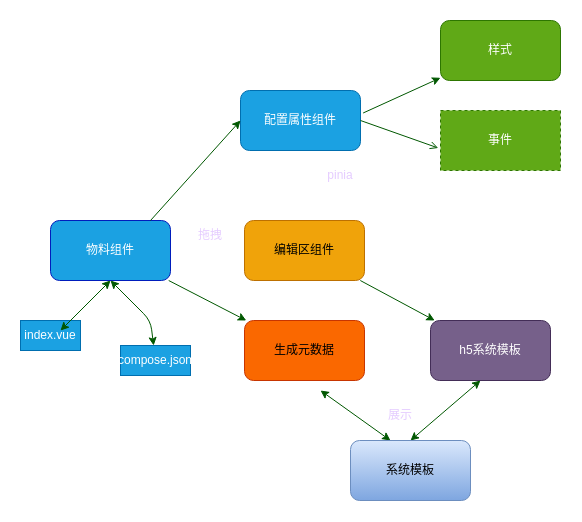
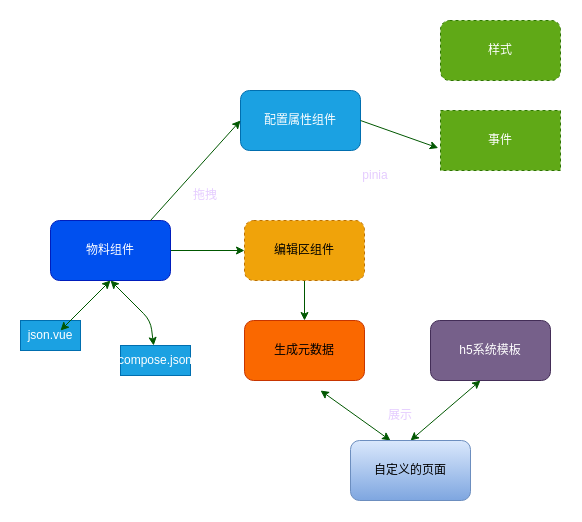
  <mxCell id="0" />
  <mxCell id="1" parent="0" />
- <mxCell id="2" value="" style="edgeStyle=none;html=1;fillColor=#008a00;strokeColor=#005700;" parent="1" source="3" target="9" edge="1"><mxGeometry relative="1" as="geometry" /></mxCell>
- <mxCell id="3" value="编辑区组件" style="whiteSpace=wrap;html=1;rounded=1;fillColor=#f0a30a;fontColor=#000000;strokeColor=#BD7000;" parent="1" vertex="1"><mxGeometry x="244" y="220" width="120" height="60" as="geometry" /></mxCell>
- <mxCell id="4" value="" style="edgeStyle=none;html=1;exitX=1.022;exitY=0.375;exitDx=0;exitDy=0;exitPerimeter=0;fillColor=#008a00;strokeColor=#005700;" parent="1" source="5" target="13" edge="1"><mxGeometry relative="1" as="geometry"><mxPoint x="370" y="110" as="sourcePoint" /></mxGeometry></mxCell>
+ <mxCell id="2" value="" style="edgeStyle=none;html=1;fillColor=#008a00;strokeColor=#005700;" parent="1" source="3" target="8" edge="1"><mxGeometry relative="1" as="geometry" /></mxCell>
+ <mxCell id="3" value="编辑区组件" style="whiteSpace=wrap;html=1;rounded=1;fillColor=#f0a30a;fontColor=#000000;strokeColor=#BD7000;dashed=1;" parent="1" vertex="1"><mxGeometry x="244" y="220" width="120" height="60" as="geometry" /></mxCell>
  <mxCell id="5" value="配置属性组件" style="whiteSpace=wrap;html=1;rounded=1;fillColor=#1ba1e2;fontColor=#ffffff;strokeColor=#006EAF;" parent="1" vertex="1"><mxGeometry x="240" y="90" width="120" height="60" as="geometry" /></mxCell>
- <mxCell id="6" value="" style="edgeStyle=none;html=1;fillColor=#008a00;strokeColor=#005700;" parent="1" source="7" target="8" edge="1"><mxGeometry relative="1" as="geometry" /></mxCell>
- <mxCell id="7" value="物料组件&lt;br&gt;" style="whiteSpace=wrap;html=1;rounded=1;fillColor=#1ba1e2;strokeColor=#001DBC;fontColor=#ffffff;" parent="1" vertex="1"><mxGeometry x="50" y="220" width="120" height="60" as="geometry" /></mxCell>
+ <mxCell id="6" value="" style="edgeStyle=none;html=1;fillColor=#008a00;strokeColor=#005700;" parent="1" source="7" target="3" edge="1"><mxGeometry relative="1" as="geometry" /></mxCell>
+ <mxCell id="7" value="物料组件&lt;br&gt;" style="whiteSpace=wrap;html=1;rounded=1;fillColor=#0050ef;strokeColor=#001DBC;fontColor=#ffffff;" parent="1" vertex="1"><mxGeometry x="50" y="220" width="120" height="60" as="geometry" /></mxCell>
  <mxCell id="8" value="生成元数据" style="rounded=1;whiteSpace=wrap;html=1;fillColor=#fa6800;fontColor=#000000;strokeColor=#C73500;" parent="1" vertex="1"><mxGeometry x="244" y="320" width="120" height="60" as="geometry" /></mxCell>
  <mxCell id="9" value="h5系统模板" style="rounded=1;whiteSpace=wrap;html=1;fillColor=#76608a;fontColor=#ffffff;strokeColor=#432D57;" parent="1" vertex="1"><mxGeometry x="430" y="320" width="120" height="60" as="geometry" /></mxCell>
  <mxCell id="10" value="" style="endArrow=classic;startArrow=classic;html=1;fillColor=#008a00;strokeColor=#005700;" parent="1" edge="1"><mxGeometry width="50" height="50" relative="1" as="geometry"><mxPoint x="410" y="440" as="sourcePoint" /><mxPoint x="480" y="380" as="targetPoint" /></mxGeometry></mxCell>
  <mxCell id="11" value="" style="endArrow=classic;startArrow=classic;html=1;fillColor=#008a00;strokeColor=#005700;" parent="1" edge="1"><mxGeometry width="50" height="50" relative="1" as="geometry"><mxPoint x="320" y="390" as="sourcePoint" /><mxPoint x="390" y="440" as="targetPoint" /></mxGeometry></mxCell>
- <mxCell id="12" value="系统模板" style="rounded=1;whiteSpace=wrap;html=1;fillColor=#dae8fc;strokeColor=#6c8ebf;gradientColor=#7ea6e0;" parent="1" vertex="1"><mxGeometry x="350" y="440" width="120" height="60" as="geometry" /></mxCell>
- <mxCell id="13" value="样式" style="whiteSpace=wrap;html=1;rounded=1;fillColor=#60a917;fontColor=#ffffff;strokeColor=#2D7600;" parent="1" vertex="1"><mxGeometry x="440" y="20" width="120" height="60" as="geometry" /></mxCell>
+ <mxCell id="12" value="自定义的页面" style="rounded=1;whiteSpace=wrap;html=1;fillColor=#dae8fc;strokeColor=#6c8ebf;gradientColor=#7ea6e0;" parent="1" vertex="1"><mxGeometry x="350" y="440" width="120" height="60" as="geometry" /></mxCell>
+ <mxCell id="13" value="样式" style="whiteSpace=wrap;html=1;rounded=1;fillColor=#60a917;fontColor=#ffffff;strokeColor=#2D7600;dashed=1;" parent="1" vertex="1"><mxGeometry x="440" y="20" width="120" height="60" as="geometry" /></mxCell>
  <mxCell id="14" value="事件" style="rounded=0;whiteSpace=wrap;html=1;fillColor=#60a917;fontColor=#ffffff;strokeColor=#2D7600;dashed=1;" parent="1" vertex="1"><mxGeometry x="440" y="110" width="120" height="60" as="geometry" /></mxCell>
- <mxCell id="15" value="" style="endArrow=open;html=1;exitX=1;exitY=0.5;exitDx=0;exitDy=0;entryX=-0.019;entryY=0.625;entryDx=0;entryDy=0;entryPerimeter=0;fillColor=#008a00;strokeColor=#005700;" parent="1" source="5" target="14" edge="1"><mxGeometry width="50" height="50" relative="1" as="geometry"><mxPoint x="380" y="190" as="sourcePoint" /><mxPoint x="430" y="140" as="targetPoint" /></mxGeometry></mxCell>
+ <mxCell id="15" value="" style="endArrow=classic;html=1;exitX=1;exitY=0.5;exitDx=0;exitDy=0;entryX=-0.019;entryY=0.625;entryDx=0;entryDy=0;entryPerimeter=0;fillColor=#008a00;strokeColor=#005700;" parent="1" source="5" target="14" edge="1"><mxGeometry width="50" height="50" relative="1" as="geometry"><mxPoint x="380" y="190" as="sourcePoint" /><mxPoint x="430" y="140" as="targetPoint" /></mxGeometry></mxCell>
  <mxCell id="16" value="" style="endArrow=classic;html=1;entryX=0;entryY=0.5;entryDx=0;entryDy=0;entryPerimeter=0;fillColor=#008a00;strokeColor=#005700;" parent="1" target="5" edge="1"><mxGeometry width="50" height="50" relative="1" as="geometry"><mxPoint x="150" y="220" as="sourcePoint" /><mxPoint x="230" y="120" as="targetPoint" /></mxGeometry></mxCell>
- <mxCell id="17" value="index.vue" style="text;html=1;strokeColor=#006EAF;fillColor=#1ba1e2;align=center;verticalAlign=middle;whiteSpace=wrap;rounded=0;fontColor=#ffffff;" parent="1" vertex="1"><mxGeometry x="20" y="320" width="60" height="30" as="geometry" /></mxCell>
+ <mxCell id="17" value="json.vue" style="text;html=1;strokeColor=#006EAF;fillColor=#1ba1e2;align=center;verticalAlign=middle;whiteSpace=wrap;rounded=0;fontColor=#ffffff;" parent="1" vertex="1"><mxGeometry x="20" y="320" width="60" height="30" as="geometry" /></mxCell>
  <mxCell id="18" value="compose.json" style="text;html=1;strokeColor=#006EAF;fillColor=#1ba1e2;align=center;verticalAlign=middle;whiteSpace=wrap;rounded=0;fontColor=#ffffff;" parent="1" vertex="1"><mxGeometry x="120" y="345" width="70" height="30" as="geometry" /></mxCell>
  <mxCell id="19" value="" style="endArrow=classic;startArrow=classic;html=1;fillColor=#008a00;strokeColor=#005700;" edge="1" parent="1"><mxGeometry width="50" height="50" relative="1" as="geometry"><mxPoint x="60" y="330" as="sourcePoint" /><mxPoint x="110" y="280" as="targetPoint" /></mxGeometry></mxCell>
  <mxCell id="20" value="" style="endArrow=classic;startArrow=classic;html=1;entryX=0.5;entryY=1;entryDx=0;entryDy=0;fillColor=#008a00;strokeColor=#005700;" edge="1" parent="1" source="18" target="7"><mxGeometry width="50" height="50" relative="1" as="geometry"><mxPoint x="140" y="340" as="sourcePoint" /><mxPoint x="160" y="290" as="targetPoint" /><Array as="points"><mxPoint x="150" y="320" /></Array></mxGeometry></mxCell>
- <mxCell id="21" value="拖拽" style="text;html=1;align=center;verticalAlign=middle;whiteSpace=wrap;rounded=0;fontColor=#E5CCFF;" vertex="1" parent="1"><mxGeometry x="180" y="220" width="60" height="30" as="geometry" /></mxCell>
- <mxCell id="22" value="pinia" style="text;html=1;strokeColor=none;fillColor=none;align=center;verticalAlign=middle;whiteSpace=wrap;rounded=0;fontColor=#E5CCFF;" vertex="1" parent="1"><mxGeometry x="310" y="160" width="60" height="30" as="geometry" /></mxCell>
+ <mxCell id="21" value="拖拽" style="text;html=1;align=center;verticalAlign=middle;whiteSpace=wrap;rounded=0;fontColor=#E5CCFF;" vertex="1" parent="1"><mxGeometry x="175" y="180" width="60" height="30" as="geometry" /></mxCell>
+ <mxCell id="22" value="pinia" style="text;html=1;strokeColor=none;fillColor=none;align=center;verticalAlign=middle;whiteSpace=wrap;rounded=0;fontColor=#E5CCFF;" vertex="1" parent="1"><mxGeometry x="345" y="160" width="60" height="30" as="geometry" /></mxCell>
  <mxCell id="23" value="展示" style="text;html=1;strokeColor=none;fillColor=none;align=center;verticalAlign=middle;whiteSpace=wrap;rounded=0;fontColor=#E5CCFF;" vertex="1" parent="1"><mxGeometry x="370" y="400" width="60" height="30" as="geometry" /></mxCell>
